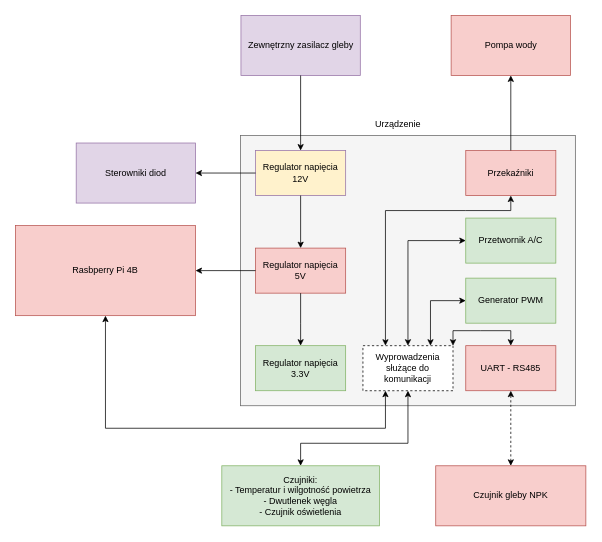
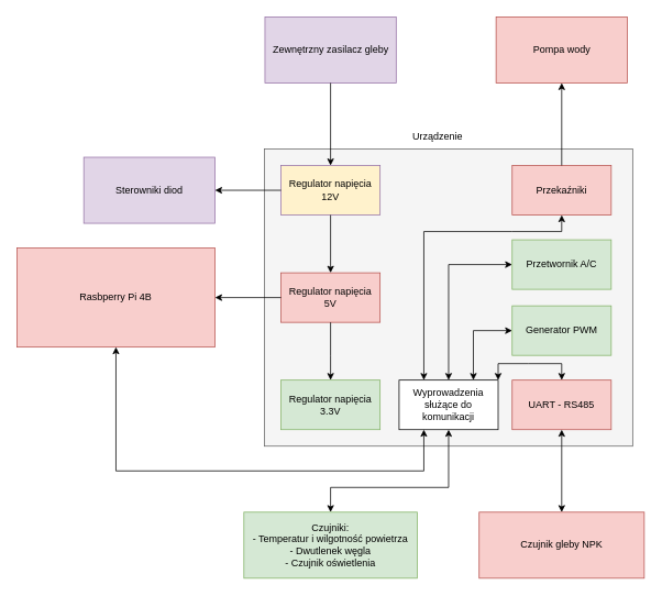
  <mxCell id="0" />
  <mxCell id="1" parent="0" />
  <mxCell id="2" value="&lt;div&gt;Rasbperry Pi 4B&lt;/div&gt;" style="rounded=0;whiteSpace=wrap;html=1;fillColor=#f8cecc;strokeColor=#b85450;" vertex="1" parent="1"><mxGeometry x="20" y="300" width="240" height="120" as="geometry" /></mxCell>
  <mxCell id="3" value="" style="rounded=0;whiteSpace=wrap;html=1;fillColor=#f5f5f5;fontColor=#333333;strokeColor=#666666;" vertex="1" parent="1"><mxGeometry x="320" y="180" width="446" height="360" as="geometry" /></mxCell>
  <mxCell id="4" value="Przetwornik A/C" style="rounded=0;whiteSpace=wrap;html=1;fillColor=#d5e8d4;strokeColor=#82b366;" vertex="1" parent="1"><mxGeometry x="620" y="290" width="120" height="60" as="geometry" /></mxCell>
  <mxCell id="5" value="Regulator napięcia 12V" style="rounded=0;whiteSpace=wrap;html=1;fillColor=#fff2cc;strokeColor=#9673a6;" vertex="1" parent="1"><mxGeometry x="340" y="200" width="120" height="60" as="geometry" /></mxCell>
  <mxCell id="6" value="Regulator napięcia 5V" style="rounded=0;whiteSpace=wrap;html=1;fillColor=#f8cecc;strokeColor=#b85450;" vertex="1" parent="1"><mxGeometry x="340" y="330" width="120" height="60" as="geometry" /></mxCell>
  <mxCell id="7" value="Przekaźniki" style="rounded=0;whiteSpace=wrap;html=1;fillColor=#f8cecc;strokeColor=#b85450;" vertex="1" parent="1"><mxGeometry x="620" y="200" width="120" height="60" as="geometry" /></mxCell>
  <mxCell id="8" value="Generator PWM" style="rounded=0;whiteSpace=wrap;html=1;fillColor=#d5e8d4;strokeColor=#82b366;" vertex="1" parent="1"><mxGeometry x="620" y="370" width="120" height="60" as="geometry" /></mxCell>
- <mxCell id="9" value="Wyprowadzenia służące do komunikacji" style="rounded=0;whiteSpace=wrap;html=1;dashed=1;" vertex="1" parent="1"><mxGeometry x="483" y="460" width="120" height="60" as="geometry" /></mxCell>
+ <mxCell id="9" value="Wyprowadzenia służące do komunikacji" style="rounded=0;whiteSpace=wrap;html=1;" vertex="1" parent="1"><mxGeometry x="483" y="460" width="120" height="60" as="geometry" /></mxCell>
  <mxCell id="10" value="UART - RS485" style="rounded=0;whiteSpace=wrap;html=1;fillColor=#f8cecc;strokeColor=#b85450;" vertex="1" parent="1"><mxGeometry x="620" y="460" width="120" height="60" as="geometry" /></mxCell>
  <mxCell id="11" value="" style="endArrow=classic;html=1;rounded=0;exitX=0;exitY=0.5;exitDx=0;exitDy=0;entryX=1;entryY=0.5;entryDx=0;entryDy=0;" edge="1" parent="1" source="6" target="2"><mxGeometry width="50" height="50" relative="1" as="geometry"><mxPoint x="100" y="550" as="sourcePoint" /><mxPoint x="240" y="500" as="targetPoint" /></mxGeometry></mxCell>
  <mxCell id="12" value="Zewnętrzny zasilacz gleby" style="rounded=0;whiteSpace=wrap;html=1;fillColor=#e1d5e7;strokeColor=#9673a6;" vertex="1" parent="1"><mxGeometry x="320.5" y="20" width="159" height="80" as="geometry" /></mxCell>
  <mxCell id="13" value="" style="endArrow=classic;html=1;rounded=0;exitX=0.5;exitY=1;exitDx=0;exitDy=0;entryX=0.5;entryY=0;entryDx=0;entryDy=0;" edge="1" parent="1" source="12" target="5"><mxGeometry width="50" height="50" relative="1" as="geometry"><mxPoint x="393" y="310" as="sourcePoint" /><mxPoint x="393" y="150" as="targetPoint" /></mxGeometry></mxCell>
  <mxCell id="14" value="" style="endArrow=classic;html=1;rounded=0;exitX=0.5;exitY=1;exitDx=0;exitDy=0;entryX=0.5;entryY=0;entryDx=0;entryDy=0;" edge="1" parent="1" source="5" target="6"><mxGeometry width="50" height="50" relative="1" as="geometry"><mxPoint x="386.5" y="575" as="sourcePoint" /><mxPoint x="320" y="635" as="targetPoint" /></mxGeometry></mxCell>
  <mxCell id="15" value="" style="endArrow=classic;html=1;rounded=0;exitX=0.5;exitY=1;exitDx=0;exitDy=0;entryX=0.5;entryY=0;entryDx=0;entryDy=0;" edge="1" parent="1" source="6" target="20"><mxGeometry width="50" height="50" relative="1" as="geometry"><mxPoint x="500" y="440" as="sourcePoint" /><mxPoint x="550" y="390" as="targetPoint" /><Array as="points"><mxPoint x="400" y="430" /></Array></mxGeometry></mxCell>
  <mxCell id="16" value="&lt;div&gt;Czujniki:&lt;/div&gt;&lt;div&gt;- Temperatur i wilgotność powietrza&lt;/div&gt;&lt;div&gt;- Dwutlenek węgla&lt;/div&gt;&lt;div&gt;- Czujnik oświetlenia&lt;br&gt;&lt;/div&gt;" style="rounded=0;whiteSpace=wrap;html=1;fillColor=#d5e8d4;strokeColor=#82b366;" vertex="1" parent="1"><mxGeometry x="295" y="620" width="210" height="80" as="geometry" /></mxCell>
  <mxCell id="17" value="" style="endArrow=classic;startArrow=classic;html=1;rounded=0;entryX=0.5;entryY=1;entryDx=0;entryDy=0;exitX=0.5;exitY=0;exitDx=0;exitDy=0;" edge="1" parent="1" source="16" target="9"><mxGeometry width="50" height="50" relative="1" as="geometry"><mxPoint x="320" y="620" as="sourcePoint" /><mxPoint x="370" y="570" as="targetPoint" /><Array as="points"><mxPoint x="400" y="590" /><mxPoint x="543" y="590" /></Array></mxGeometry></mxCell>
  <mxCell id="18" value="Czujnik gleby NPK" style="rounded=0;whiteSpace=wrap;html=1;fillColor=#f8cecc;strokeColor=#b85450;" vertex="1" parent="1"><mxGeometry x="580" y="620" width="200" height="80" as="geometry" /></mxCell>
- <mxCell id="19" value="" style="endArrow=classic;startArrow=classic;html=1;rounded=0;entryX=0.5;entryY=1;entryDx=0;entryDy=0;exitX=0.5;exitY=0;exitDx=0;exitDy=0;dashed=1;" edge="1" parent="1" source="18" target="10"><mxGeometry width="50" height="50" relative="1" as="geometry"><mxPoint x="630" y="630" as="sourcePoint" /><mxPoint x="680" y="580" as="targetPoint" /></mxGeometry></mxCell>
+ <mxCell id="19" value="" style="endArrow=classic;startArrow=classic;html=1;rounded=0;entryX=0.5;entryY=1;entryDx=0;entryDy=0;exitX=0.5;exitY=0;exitDx=0;exitDy=0;" edge="1" parent="1" source="18" target="10"><mxGeometry width="50" height="50" relative="1" as="geometry"><mxPoint x="630" y="630" as="sourcePoint" /><mxPoint x="680" y="580" as="targetPoint" /></mxGeometry></mxCell>
  <mxCell id="20" value="Regulator napięcia 3.3V" style="rounded=0;whiteSpace=wrap;html=1;fillColor=#d5e8d4;strokeColor=#82b366;" vertex="1" parent="1"><mxGeometry x="340" y="460" width="120" height="60" as="geometry" /></mxCell>
  <mxCell id="21" value="" style="endArrow=classic;startArrow=classic;html=1;rounded=0;entryX=0.5;entryY=1;entryDx=0;entryDy=0;exitX=0.25;exitY=1;exitDx=0;exitDy=0;" edge="1" parent="1" source="9" target="2"><mxGeometry width="50" height="50" relative="1" as="geometry"><mxPoint x="160" y="560" as="sourcePoint" /><mxPoint x="210" y="510" as="targetPoint" /><Array as="points"><mxPoint x="513" y="570" /><mxPoint x="140" y="570" /></Array></mxGeometry></mxCell>
  <mxCell id="22" value="" style="endArrow=classic;startArrow=classic;html=1;rounded=0;entryX=0.5;entryY=1;entryDx=0;entryDy=0;exitX=0.25;exitY=0;exitDx=0;exitDy=0;" edge="1" parent="1" source="9" target="7"><mxGeometry width="50" height="50" relative="1" as="geometry"><mxPoint x="540" y="460" as="sourcePoint" /><mxPoint x="550" y="350" as="targetPoint" /><Array as="points"><mxPoint x="513" y="280" /><mxPoint x="620" y="280" /><mxPoint x="680" y="280" /></Array></mxGeometry></mxCell>
  <mxCell id="23" value="" style="endArrow=classic;startArrow=classic;html=1;rounded=0;entryX=0;entryY=0.5;entryDx=0;entryDy=0;exitX=0.5;exitY=0;exitDx=0;exitDy=0;" edge="1" parent="1" source="9" target="4"><mxGeometry width="50" height="50" relative="1" as="geometry"><mxPoint x="510" y="410" as="sourcePoint" /><mxPoint x="560" y="360" as="targetPoint" /><Array as="points"><mxPoint x="543" y="320" /></Array></mxGeometry></mxCell>
  <mxCell id="24" value="" style="endArrow=classic;startArrow=classic;html=1;rounded=0;entryX=0;entryY=0.5;entryDx=0;entryDy=0;exitX=0.75;exitY=0;exitDx=0;exitDy=0;" edge="1" parent="1" source="9" target="8"><mxGeometry width="50" height="50" relative="1" as="geometry"><mxPoint x="570" y="440" as="sourcePoint" /><mxPoint x="620" y="390" as="targetPoint" /><Array as="points"><mxPoint x="573" y="400" /></Array></mxGeometry></mxCell>
  <mxCell id="25" value="" style="endArrow=classic;startArrow=classic;html=1;rounded=0;exitX=1;exitY=0;exitDx=0;exitDy=0;entryX=0.5;entryY=0;entryDx=0;entryDy=0;" edge="1" parent="1" source="9" target="10"><mxGeometry width="50" height="50" relative="1" as="geometry"><mxPoint x="150" y="190" as="sourcePoint" /><mxPoint x="200" y="140" as="targetPoint" /><Array as="points"><mxPoint x="603" y="440" /><mxPoint x="640" y="440" /><mxPoint x="680" y="440" /></Array></mxGeometry></mxCell>
  <mxCell id="26" value="Pompa wody" style="rounded=0;whiteSpace=wrap;html=1;fillColor=#f8cecc;strokeColor=#b85450;" vertex="1" parent="1"><mxGeometry x="600.5" y="20" width="159" height="80" as="geometry" /></mxCell>
  <mxCell id="27" value="" style="endArrow=classic;html=1;rounded=0;entryX=0.5;entryY=1;entryDx=0;entryDy=0;exitX=0.5;exitY=0;exitDx=0;exitDy=0;" edge="1" parent="1" source="7" target="26"><mxGeometry width="50" height="50" relative="1" as="geometry"><mxPoint x="640" y="170" as="sourcePoint" /><mxPoint x="690" y="120" as="targetPoint" /></mxGeometry></mxCell>
  <mxCell id="28" value="Sterowniki diod" style="rounded=0;whiteSpace=wrap;html=1;fillColor=#e1d5e7;strokeColor=#9673a6;" vertex="1" parent="1"><mxGeometry x="101" y="190" width="159" height="80" as="geometry" /></mxCell>
  <mxCell id="29" value="" style="endArrow=classic;html=1;rounded=0;exitX=0;exitY=0.5;exitDx=0;exitDy=0;entryX=1;entryY=0.5;entryDx=0;entryDy=0;" edge="1" parent="1" source="5" target="28"><mxGeometry width="50" height="50" relative="1" as="geometry"><mxPoint x="260" y="280" as="sourcePoint" /><mxPoint x="310" y="230" as="targetPoint" /></mxGeometry></mxCell>
  <mxCell id="30" value="Urządzenie" style="text;html=1;align=center;verticalAlign=middle;whiteSpace=wrap;rounded=0;" vertex="1" parent="1"><mxGeometry x="500" y="150" width="60" height="30" as="geometry" /></mxCell>
